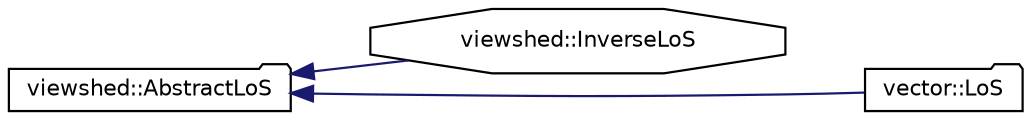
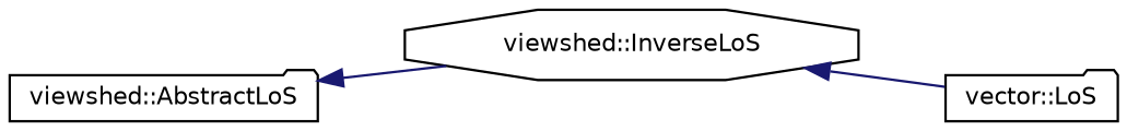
  digraph {
    rankdir=LR
    node [color=black fillcolor=white fontname=Helvetica fontsize=10 shape=folder style=filled]
    edge [color=midnightblue dir=back fontname=Helvetica fontsize=10 labelfontname=Helvetica labelfontsize=10 style=solid]
    n1 [height=0.2 label="viewshed::AbstractLoS" width=0.4]
    n2 [height=0.2 label="viewshed::InverseLoS" shape=octagon width=0.4]
    n3 [height=0.2 label="vector::LoS" width=0.4]
    n1 -> n2
-   n1 -> n3
+   n2 -> n3
  }
